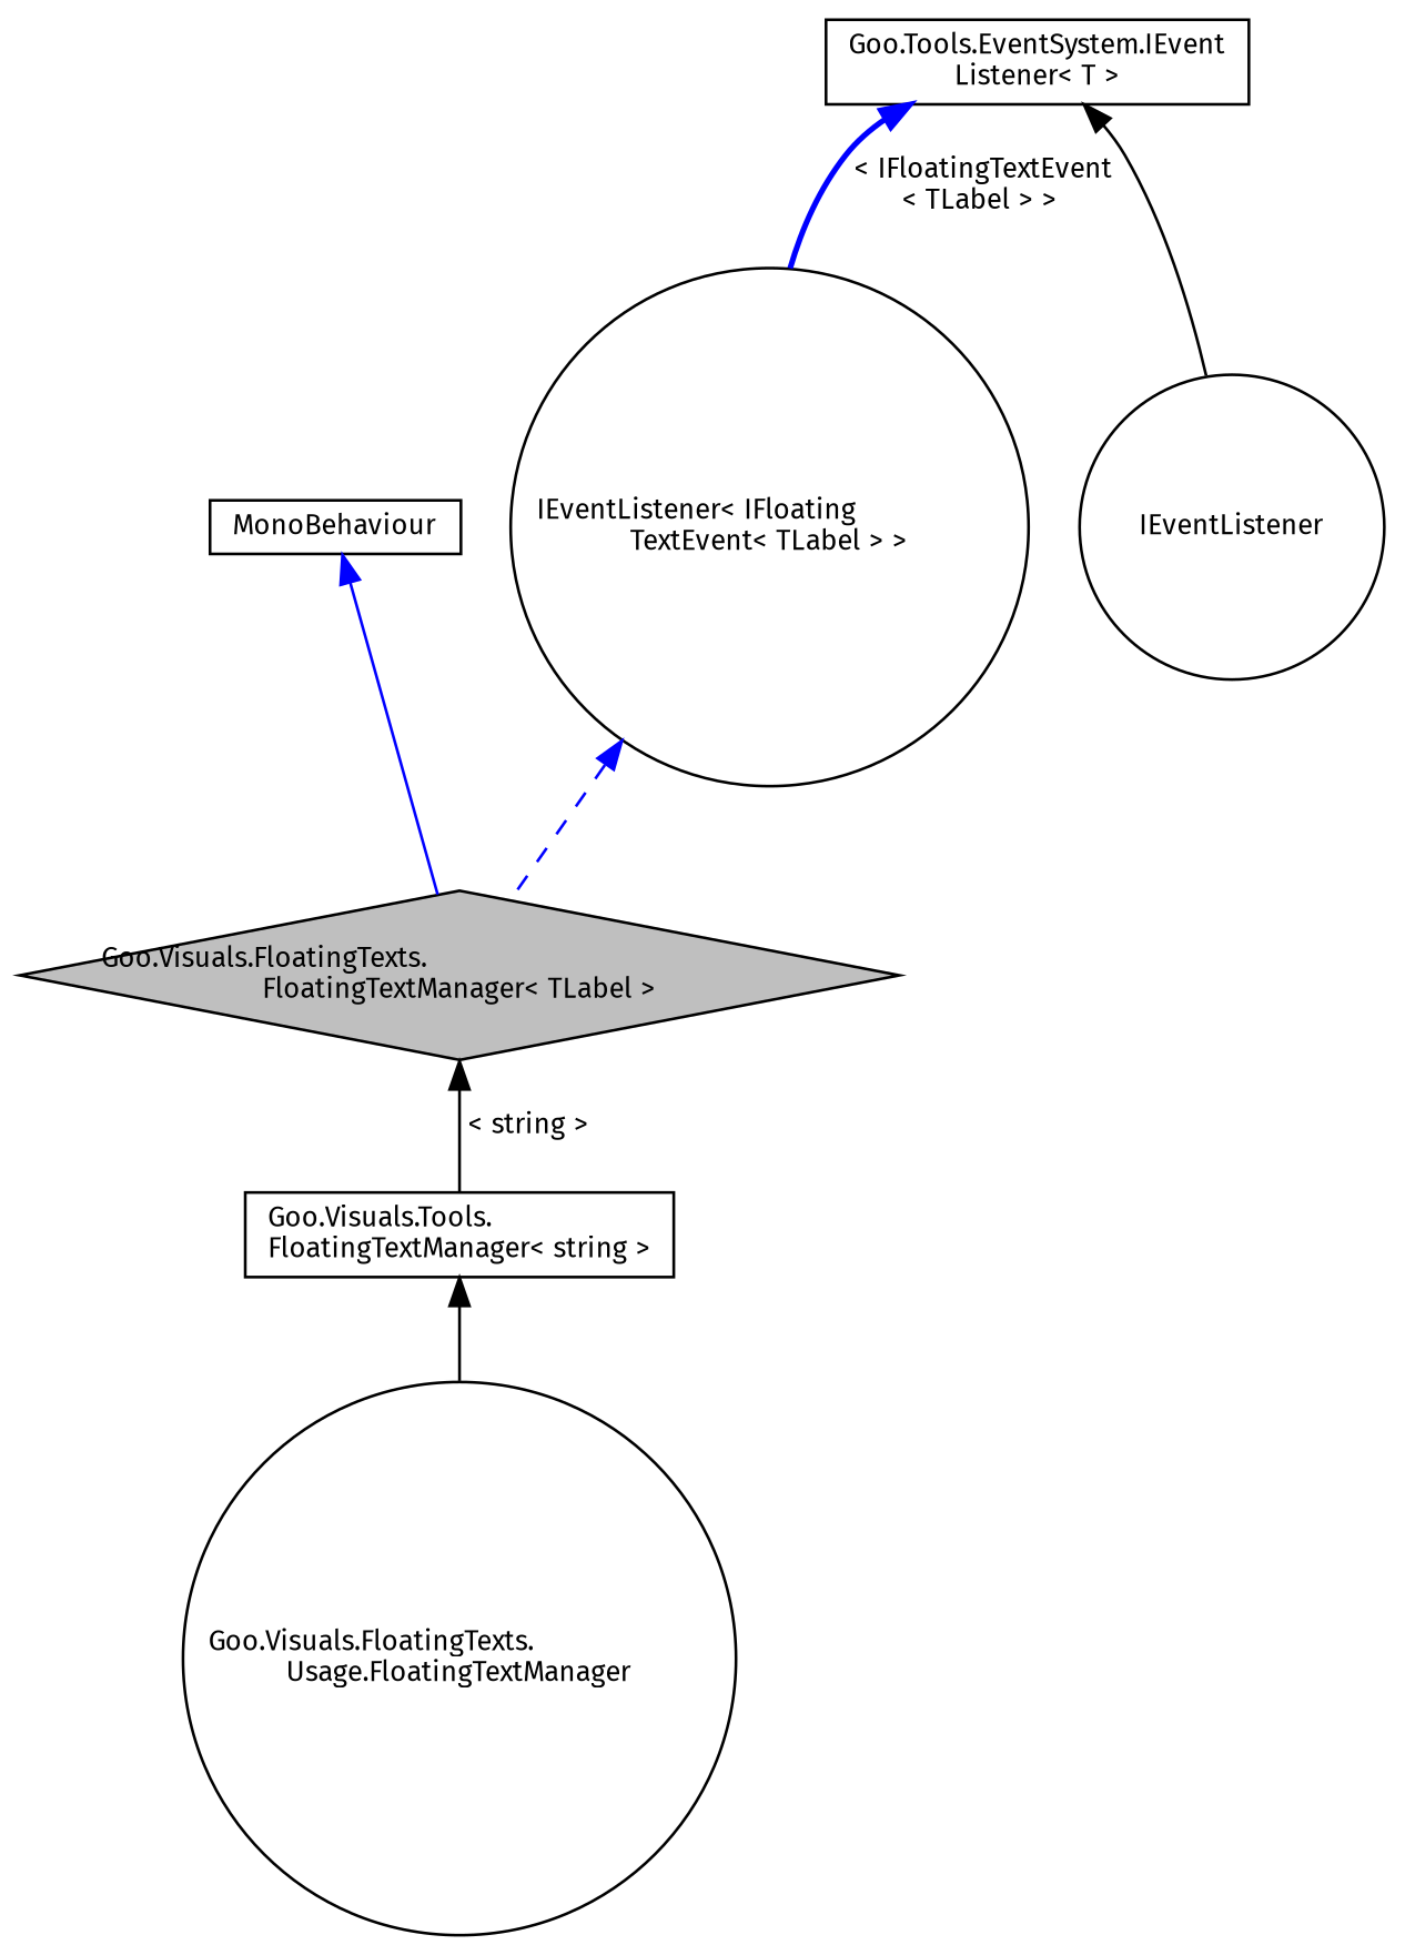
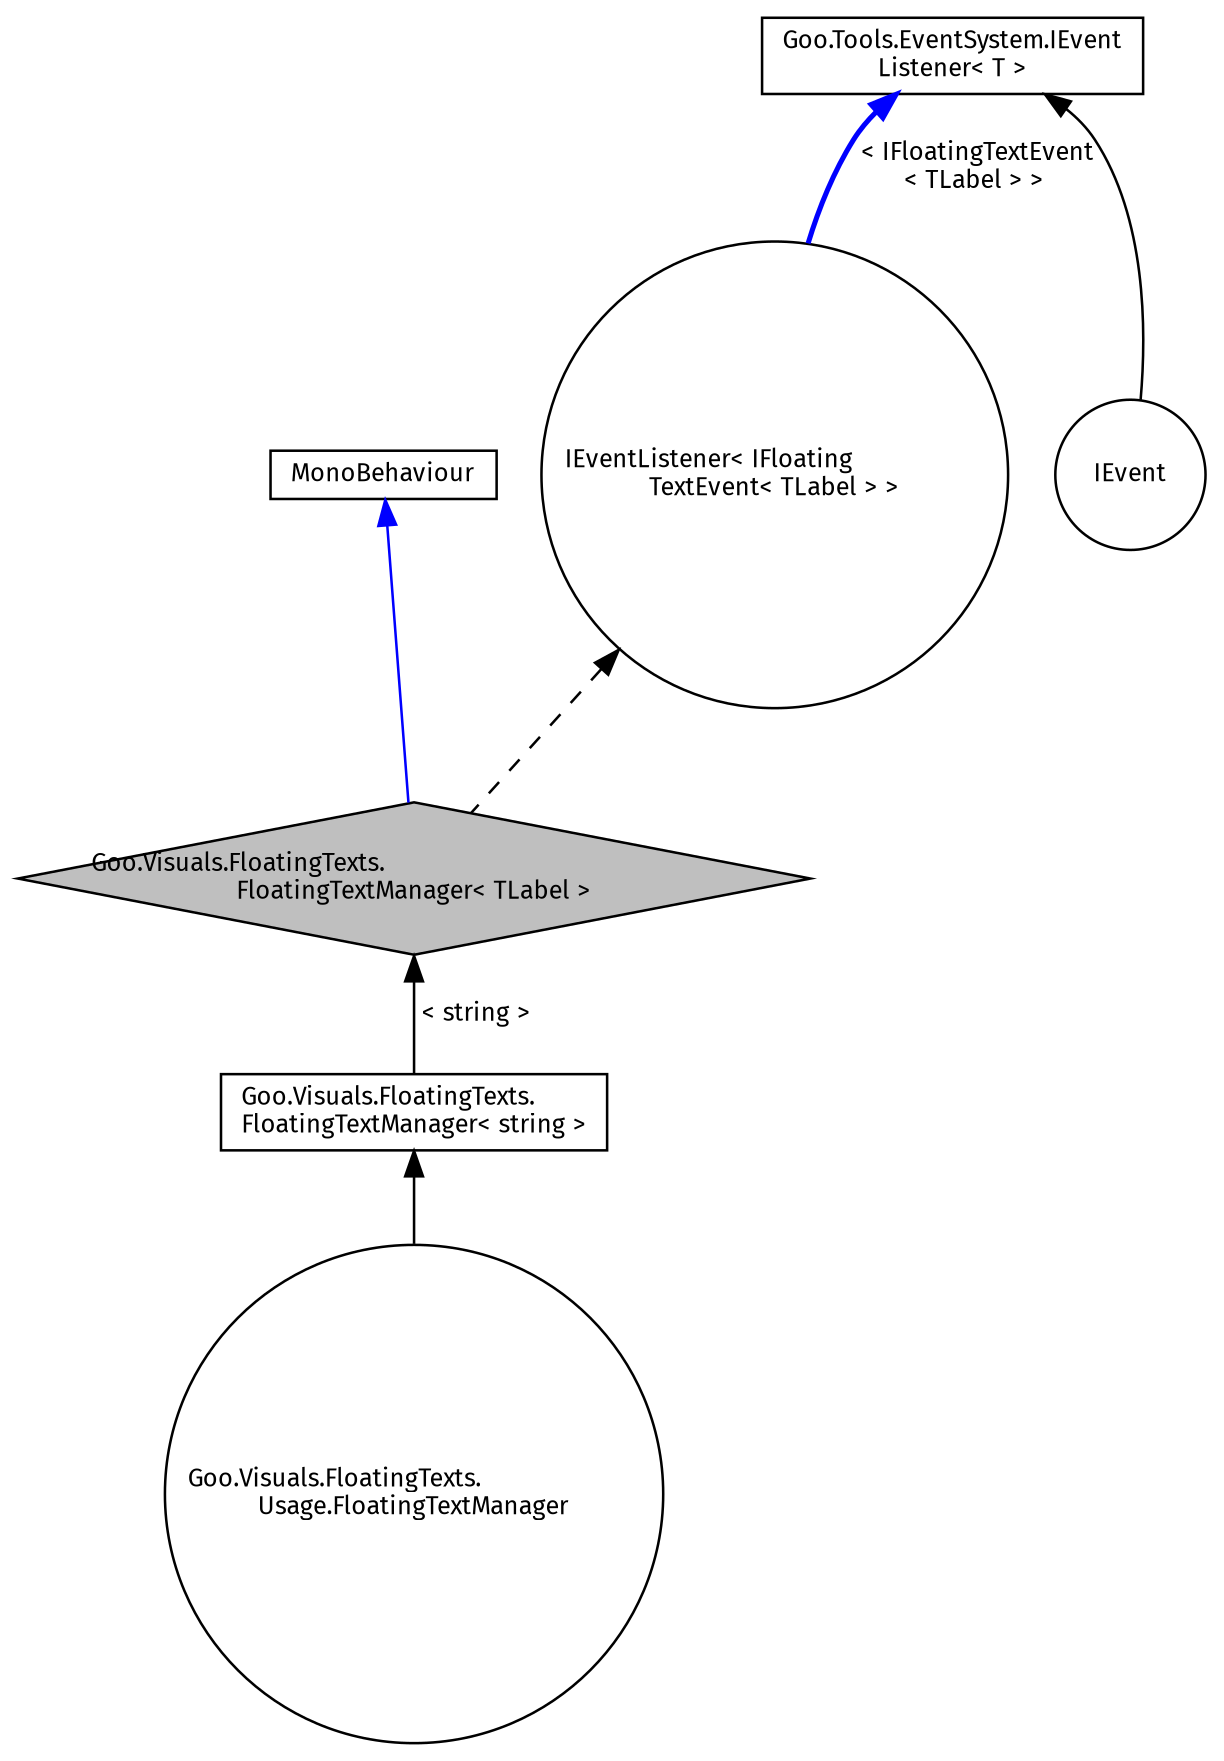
  digraph {
    fontname="Fira Sans"
    node [color=black fillcolor=white fontname="Fira Sans" fontsize=10 shape=box style=filled]
    edge [color=black dir=back fontname="Fira Sans" fontsize=10 labelfontname=Calibrii labelfontsize=10 style=solid]
    n1 [fillcolor=grey75 fontcolor=black height=0.2 label="Goo.Visuals.FloatingTexts.\lFloatingTextManager\< TLabel \>" shape=diamond width=0.4]
-   n2 [height=0.2 label="Goo.Visuals.Tools.\lFloatingTextManager\< string \>" width=0.4]
+   n2 [height=0.2 label="Goo.Visuals.FloatingTexts.\lFloatingTextManager\< string \>" width=0.4]
    n3 [height=0.2 label="Goo.Visuals.FloatingTexts.\lUsage.FloatingTextManager" shape=circle width=0.4]
    n4 [height=0.2 label=MonoBehaviour width=0.4]
    n5 [height=0.2 label="IEventListener\< IFloating\lTextEvent\< TLabel \> \>" shape=circle width=0.4]
    n6 [height=0.2 label="Goo.Tools.EventSystem.IEvent\lListener\< T \>" width=0.4]
-   n7 [height=0.2 label=IEventListener shape=circle width=0.4]
+   n7 [height=0.2 label=IEvent shape=circle width=0.4]
    n1 -> n2 [label=" \< string \>"]
    n2 -> n3
    n4 -> n1 [color=blue]
-   n5 -> n1 [color=blue style=dashed]
+   n5 -> n1 [style=dashed]
    n6 -> n5 [color=blue label=" \< IFloatingTextEvent\l\< TLabel \> \>" style=bold]
    n6 -> n7
  }
